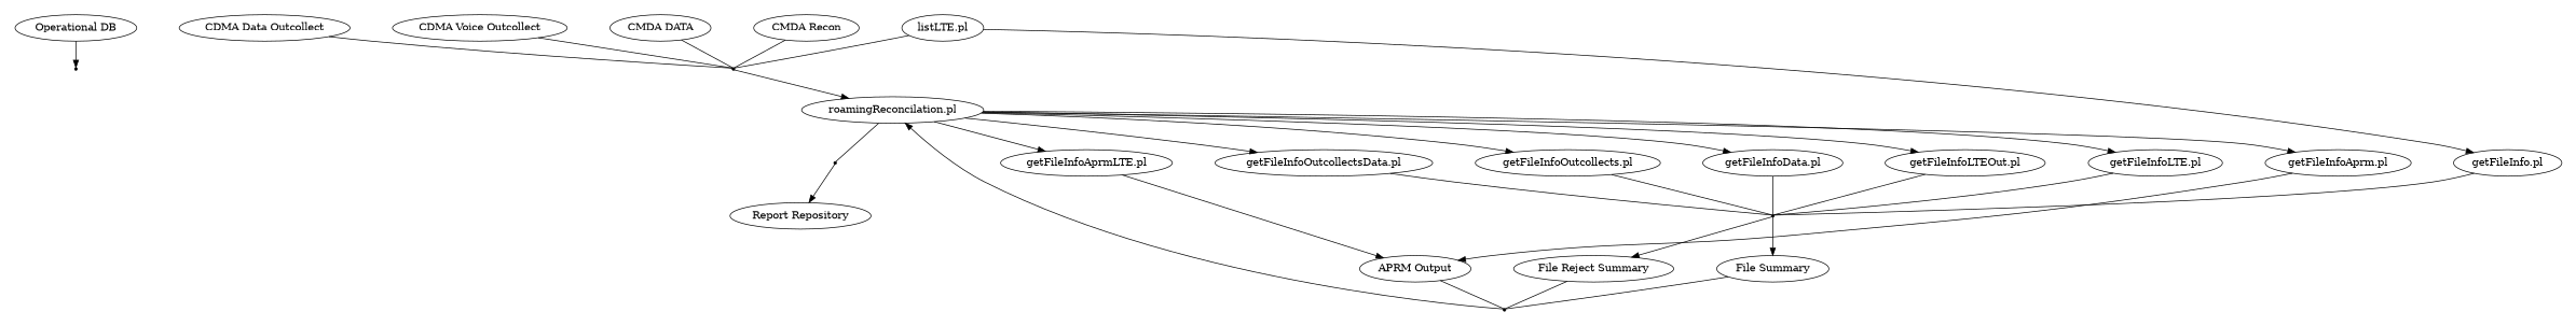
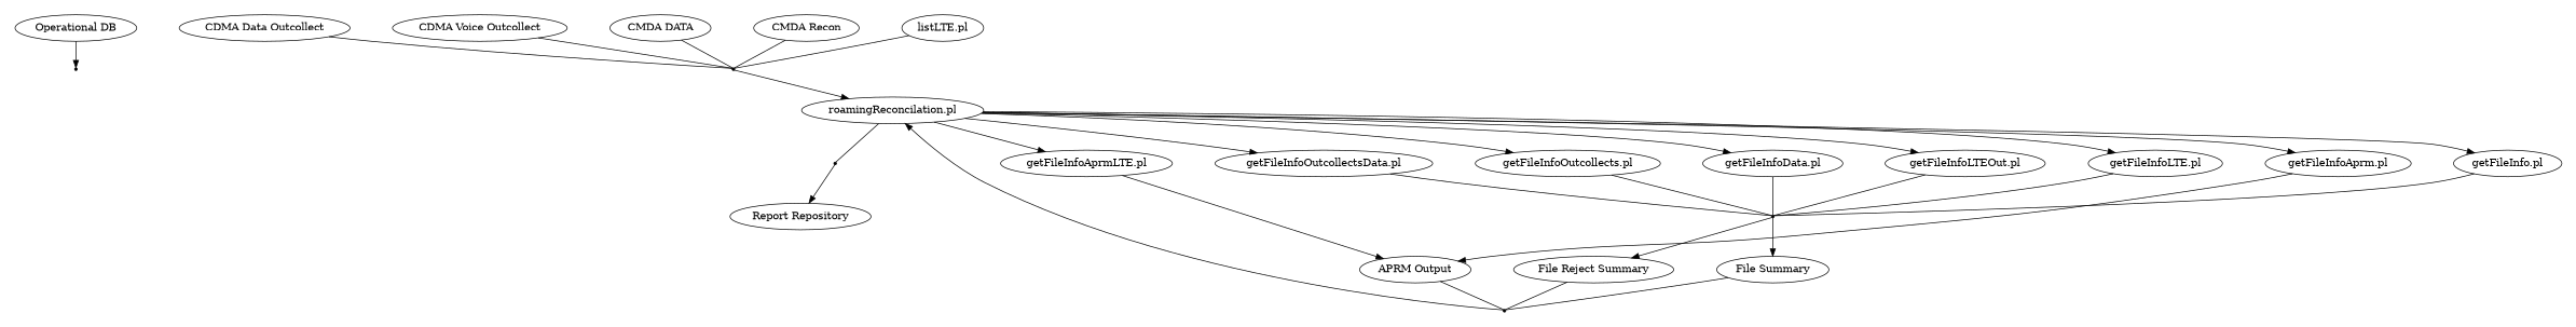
  digraph {
    concentrate=true
    decorate=true
    nodesep=0.8
    splines=true
    style=bold
    "roamingReconcilation.pl"
    4 [shape=point]
    1 [shape=point]
    "listLTE.pl"
    n5 [label="CMDA Recon"]
    "CMDA DATA"
    "CDMA Voice Outcollect"
    "CDMA Data Outcollect"
    "Report Repository"
    5 [shape=point]
    "Operational DB"
    "getFileInfo.pl"
    "getFileInfoData.pl"
    "getFileInfoOutcollects.pl"
    "getFileInfoOutcollectsData.pl"
    "getFileInfoLTE.pl"
    "getFileInfoLTEOut.pl"
    "getFileInfoAprm.pl"
    "getFileInfoAprmLTE.pl"
    2 [shape=point]
    "File Summary"
    "File Reject Summary"
    3 [shape=point]
    "APRM Output"
    subgraph cluster_1 {
      color="#FFFFFF"
      "roamingReconcilation.pl"
      4
      1
      "listLTE.pl"
      n5
      "CMDA DATA"
      "CDMA Voice Outcollect"
      "CDMA Data Outcollect"
      "Report Repository"
      5
      "Operational DB"
    }
    subgraph cluster_2 {
      color="#FFFFFF"
      rankdir=LR
      "getFileInfo.pl"
      "getFileInfoData.pl"
      "getFileInfoOutcollects.pl"
      "getFileInfoOutcollectsData.pl"
      "getFileInfoLTE.pl"
      "getFileInfoLTEOut.pl"
      "getFileInfoAprm.pl"
      "getFileInfoAprmLTE.pl"
    }
    subgraph cluster_3 {
      color="#FFFFFF"
      2
      "File Summary"
      "File Reject Summary"
      3
      "APRM Output"
    }
    "roamingReconcilation.pl" -> 4 [arrowhead=none]
-   "listLTE.pl" -> "getFileInfo.pl"
+   "roamingReconcilation.pl" -> "getFileInfo.pl"
    "roamingReconcilation.pl" -> "getFileInfoData.pl"
    "roamingReconcilation.pl" -> "getFileInfoOutcollects.pl"
    "roamingReconcilation.pl" -> "getFileInfoOutcollectsData.pl"
    "roamingReconcilation.pl" -> "getFileInfoLTE.pl"
    "roamingReconcilation.pl" -> "getFileInfoLTEOut.pl"
    "roamingReconcilation.pl" -> "getFileInfoAprm.pl"
    "roamingReconcilation.pl" -> "getFileInfoAprmLTE.pl"
    4 -> "Report Repository"
    1 -> "roamingReconcilation.pl"
    "listLTE.pl" -> 1 [arrowhead=none]
    n5 -> 1 [arrowhead=none]
    "CMDA DATA" -> 1 [arrowhead=none]
    "CDMA Voice Outcollect" -> 1 [arrowhead=none]
    "CDMA Data Outcollect" -> 1 [arrowhead=none]
    "Operational DB" -> 5
    "getFileInfo.pl" -> 2 [arrowhead=none]
    "getFileInfoData.pl" -> 2 [arrowhead=none]
    "getFileInfoOutcollects.pl" -> 2 [arrowhead=none]
    "getFileInfoOutcollectsData.pl" -> 2 [arrowhead=none]
    "getFileInfoLTE.pl" -> 2 [arrowhead=none]
    "getFileInfoLTEOut.pl" -> 2 [arrowhead=none]
    "getFileInfoAprm.pl" -> "APRM Output"
    "getFileInfoAprmLTE.pl" -> "APRM Output"
    2 -> "File Summary"
    2 -> "File Reject Summary"
    "File Summary" -> 3 [arrowhead=none]
    "File Reject Summary" -> 3 [arrowhead=none]
    3 -> "roamingReconcilation.pl"
    "APRM Output" -> 3 [arrowhead=none]
  }
